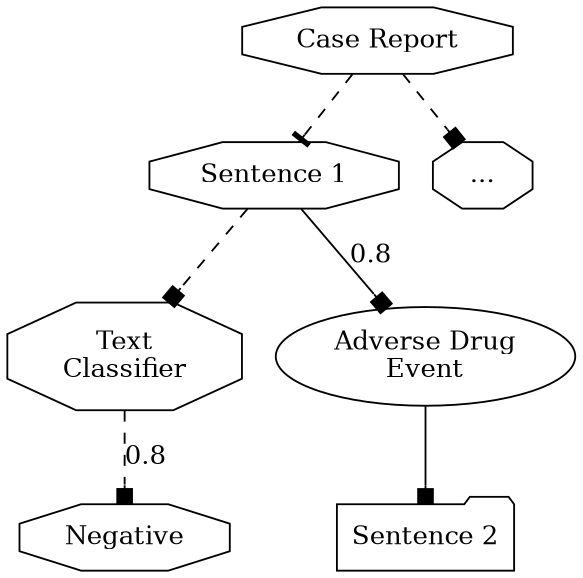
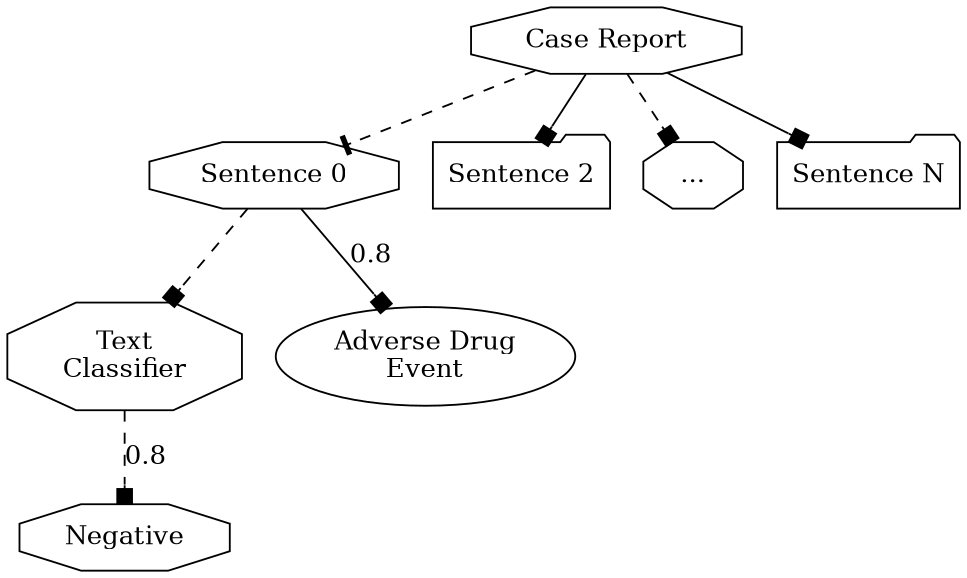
  digraph {
    fontname="DejaVu Serif"
    node [fontname="DejaVu Serif" shape=octagon]
    edge [arrowhead=box fontname="DejaVu Serif" style=dashed]
    n1 [label="Case Report"]
-   n2 [label="Sentence 1"]
+   n2 [label="Sentence 0"]
    n3 [label="Sentence 2" shape=folder]
    n4 [label="..."]
+   n5 [label="Sentence N" shape=folder]
    n6 [label="Text\nClassifier"]
    n7 [label="Adverse Drug\nEvent" shape=ellipse]
    n8 [label=Negative]
    n1 -> n2 [arrowhead=tee]
-   n7 -> n3 [style=solid]
+   n1 -> n3 [style=solid]
    n1 -> n4
+   n1 -> n5 [style=solid]
    n2 -> n6
    n2 -> n7 [label=0.8 style=solid]
    n6 -> n8 [label=0.8]
  }
